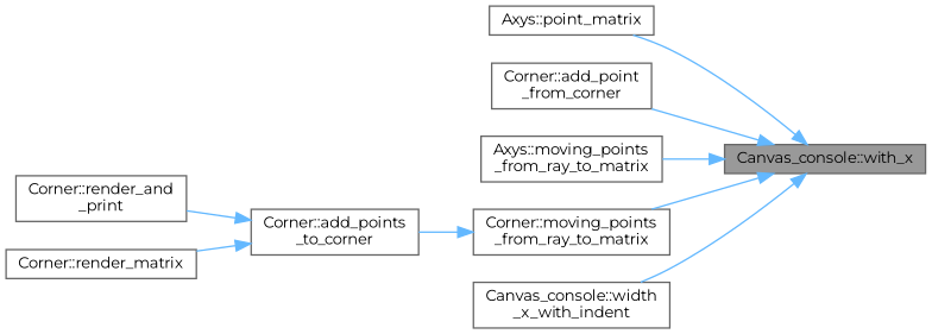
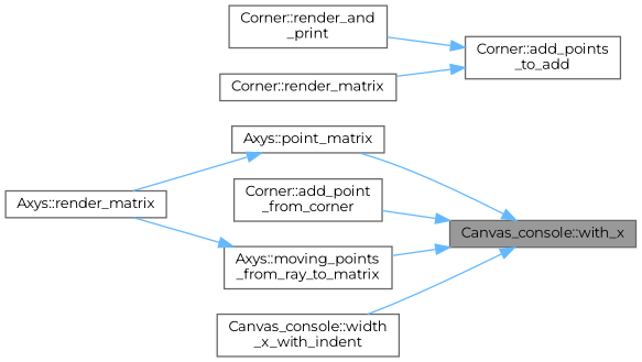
  digraph {
    fontname=Montserrat
    rankdir=RL
    node [color=grey40 fillcolor=white fontname=Montserrat fontsize=10 shape=box style=filled]
    edge [color=steelblue1 dir=back fontname=Montserrat fontsize=10 labelfontname=Helvetica labelfontsize=10 style=solid]
    n1 [color=gray40 fillcolor=grey60 fontcolor=black height=0.2 label="Canvas_console::with_x" width=0.4]
    n2 [height=0.2 label="Axys::point_matrix" width=0.4]
    n3 [height=0.2 label="Corner::add_point\l_from_corner" width=0.4]
    n4 [height=0.2 label="Axys::moving_points\l_from_ray_to_matrix" width=0.4]
-   n5 [height=0.2 label="Corner::moving_points\l_from_ray_to_matrix" width=0.4]
    n6 [height=0.2 label="Canvas_console::width\l_x_with_indent" width=0.4]
-   n8 [height=0.2 label="Corner::add_points\l_to_corner" width=0.4]
+   n7 [height=0.2 label="Axys::render_matrix" width=0.4]
+   n8 [height=0.2 label="Corner::add_points\l_to_add" width=0.4]
    n9 [height=0.2 label="Corner::render_and\l_print" width=0.4]
    n10 [height=0.2 label="Corner::render_matrix" width=0.4]
    n1 -> n2
    n1 -> n3
    n1 -> n4
-   n1 -> n5
    n1 -> n6
-   n5 -> n8
+   n2 -> n7
+   n4 -> n7
    n8 -> n9
    n8 -> n10
  }
